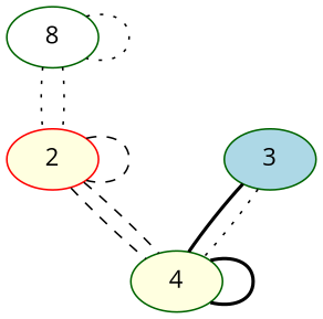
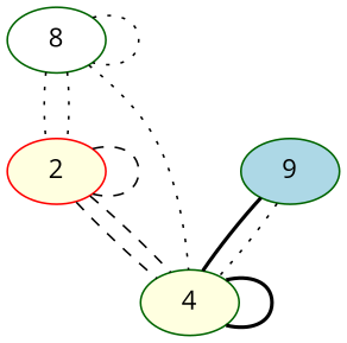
  graph {
    fontname="Open Sans"
    node [color=darkgreen fillcolor=lightyellow fontname="Open Sans" style=filled]
    edge [fontname="Open Sans" style=dotted]
    n1 [fillcolor=white label=8]
    2 [color=red]
    4
-   3 [fillcolor=lightblue]
+   3 [fillcolor=lightblue label=9]
    n1 -- n1
    n1 -- 2
    n1 -- 2
+   n1 -- 4
    2 -- 2 [style=dashed]
    2 -- 4 [style=dashed]
    2 -- 4 [style=dashed]
    4 -- 4 [style=bold]
    3 -- 4 [style=bold]
    3 -- 4
  }
